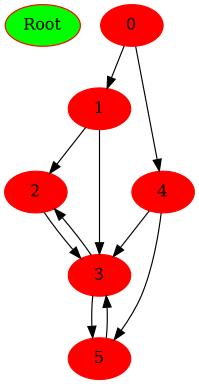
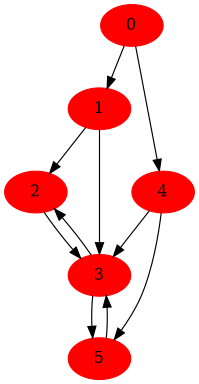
  digraph {
    node [color=red fontsize=14 style=filled]
-   n1 [fillcolor=green label=Root]
    n2 [label=0]
    n3 [label=1]
    n4 [label=4]
    n5 [label=2]
    n6 [label=3]
    n7 [label=5]
    n2 -> n3
    n2 -> n4
    n3 -> n5
    n3 -> n6
    n4 -> n6
    n4 -> n7
    n5 -> n6
    n6 -> n5
    n6 -> n7
    n7 -> n6
  }
